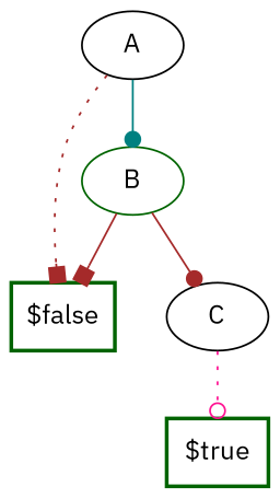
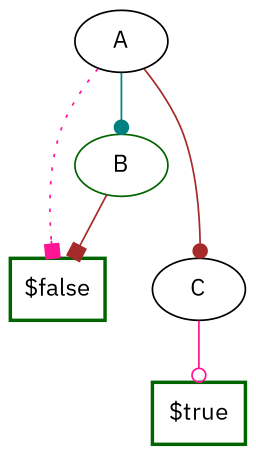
  digraph {
    fontname="IBM Plex Sans"
    node [color=darkgreen fontname="IBM Plex Sans" shape=ellipse]
    edge [arrowhead=box color=deeppink fontname="IBM Plex Sans"]
    n1 [label="$true" shape=box style=bold]
    n2 [label="$false" shape=box style=bold]
    n3 [color=black label=C]
    n4 [label=B]
    n5 [color=black label=A]
-   n3 -> n1 [arrowhead=odot style=dotted]
+   n3 -> n1 [arrowhead=odot style=solid]
    n4 -> n2 [color=brown style=solid]
-   n4 -> n3 [arrowhead=dot color=brown]
-   n5 -> n2 [color=brown style=dotted]
+   n5 -> n3 [arrowhead=dot color=brown]
+   n5 -> n2 [style=dotted]
    n5 -> n4 [arrowhead=dot color=teal]
  }
